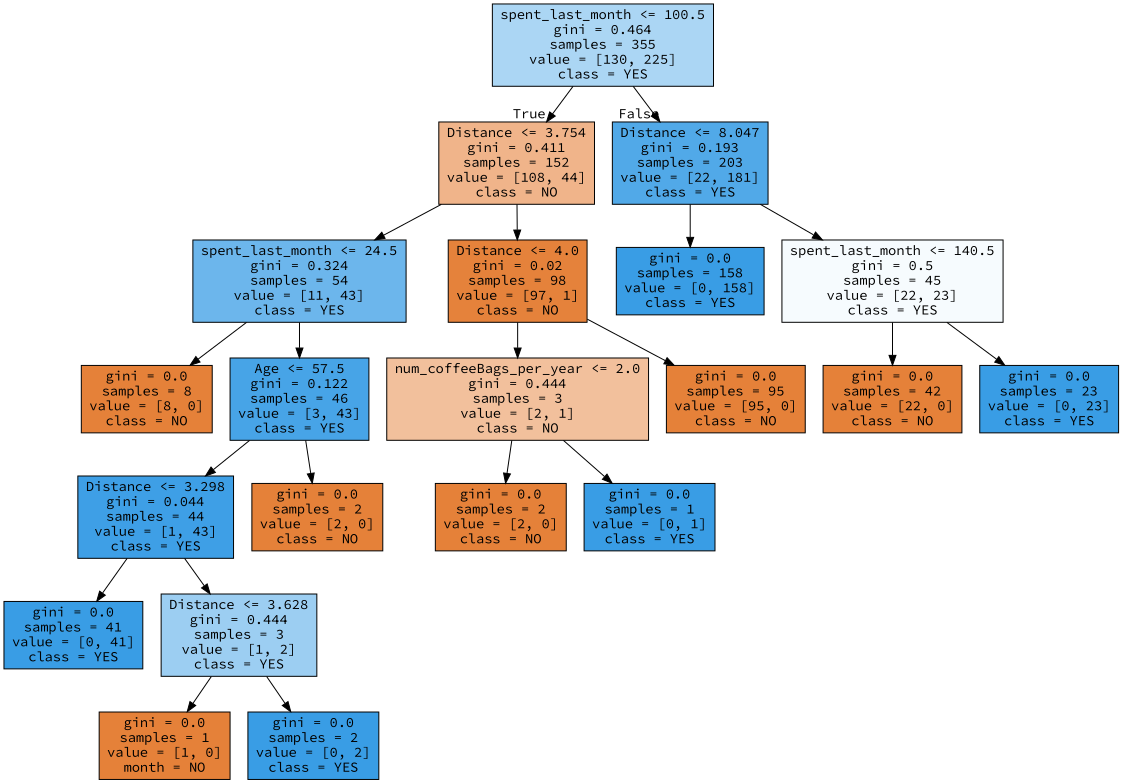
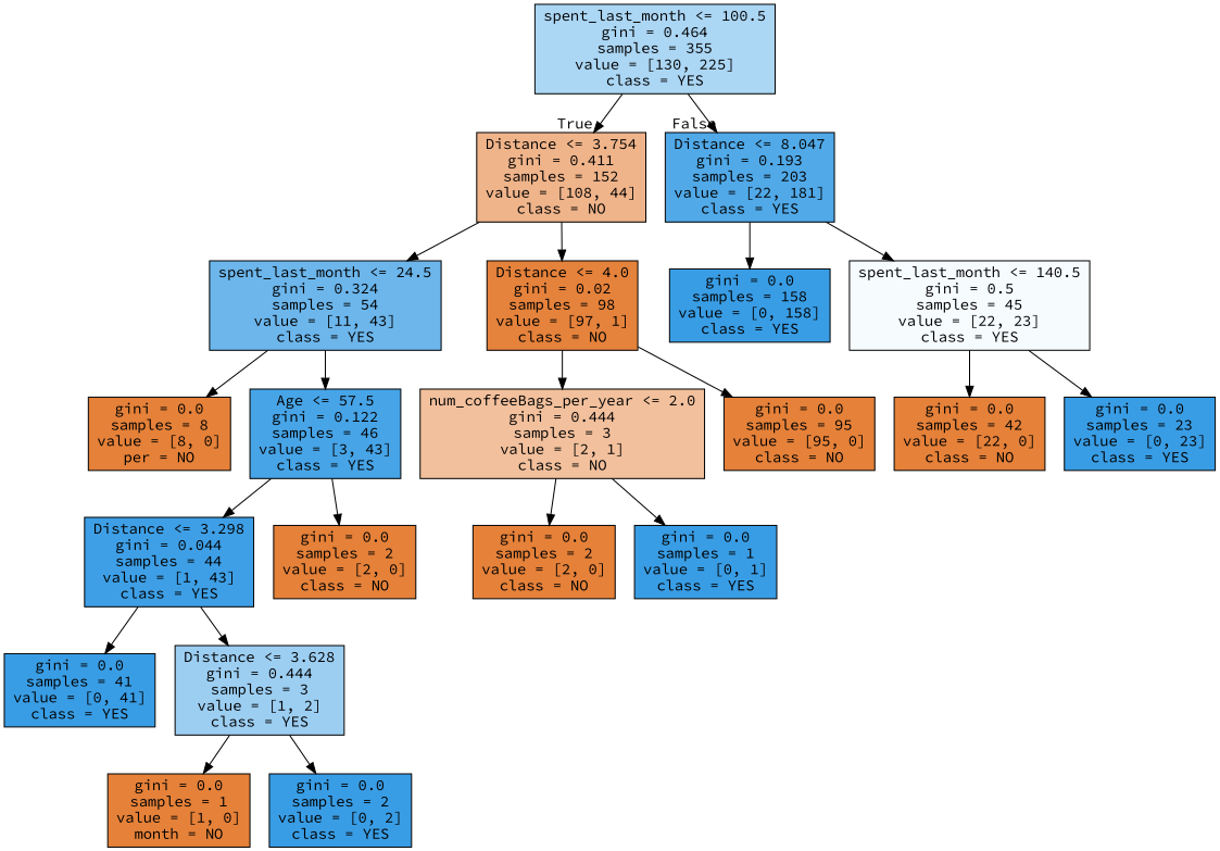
  digraph {
    fontname="Source Code Pro"
    node [color=black fillcolor="#e58139" fontname="Source Code Pro" shape=box style=filled]
    edge [fontname="Source Code Pro"]
    n1 [fillcolor="#abd6f4" label="spent_last_month <= 100.5\ngini = 0.464\nsamples = 355\nvalue = [130, 225]\nclass = YES"]
    n2 [fillcolor="#f0b48a" label="Distance <= 3.754\ngini = 0.411\nsamples = 152\nvalue = [108, 44]\nclass = NO"]
    n3 [fillcolor="#51a9e8" label="Distance <= 8.047\ngini = 0.193\nsamples = 203\nvalue = [22, 181]\nclass = YES"]
    n4 [fillcolor="#6cb6ec" label="spent_last_month <= 24.5\ngini = 0.324\nsamples = 54\nvalue = [11, 43]\nclass = YES"]
    n5 [fillcolor="#e5823b" label="Distance <= 4.0\ngini = 0.02\nsamples = 98\nvalue = [97, 1]\nclass = NO"]
    n6 [fillcolor="#399de5" label="gini = 0.0\nsamples = 158\nvalue = [0, 158]\nclass = YES"]
    n7 [fillcolor="#f6fbfe" label="spent_last_month <= 140.5\ngini = 0.5\nsamples = 45\nvalue = [22, 23]\nclass = YES"]
-   n8 [label="gini = 0.0\nsamples = 8\nvalue = [8, 0]\nclass = NO"]
+   n8 [label="gini = 0.0\nsamples = 8\nvalue = [8, 0]\nper = NO"]
    n9 [fillcolor="#47a4e7" label="Age <= 57.5\ngini = 0.122\nsamples = 46\nvalue = [3, 43]\nclass = YES"]
    n10 [fillcolor="#f2c09c" label="num_coffeeBags_per_year <= 2.0\ngini = 0.444\nsamples = 3\nvalue = [2, 1]\nclass = NO"]
    n11 [label="gini = 0.0\nsamples = 95\nvalue = [95, 0]\nclass = NO"]
    n12 [fillcolor="#3e9fe6" label="Distance <= 3.298\ngini = 0.044\nsamples = 44\nvalue = [1, 43]\nclass = YES"]
    n13 [label="gini = 0.0\nsamples = 2\nvalue = [2, 0]\nclass = NO"]
    n14 [fillcolor="#399de5" label="gini = 0.0\nsamples = 41\nvalue = [0, 41]\nclass = YES"]
    n15 [fillcolor="#9ccef2" label="Distance <= 3.628\ngini = 0.444\nsamples = 3\nvalue = [1, 2]\nclass = YES"]
    n16 [label="gini = 0.0\nsamples = 1\nvalue = [1, 0]\nmonth = NO"]
    n17 [fillcolor="#399de5" label="gini = 0.0\nsamples = 2\nvalue = [0, 2]\nclass = YES"]
    n18 [label="gini = 0.0\nsamples = 2\nvalue = [2, 0]\nclass = NO"]
    n19 [fillcolor="#399de5" label="gini = 0.0\nsamples = 1\nvalue = [0, 1]\nclass = YES"]
    n20 [label="gini = 0.0\nsamples = 42\nvalue = [22, 0]\nclass = NO"]
    n21 [fillcolor="#399de5" label="gini = 0.0\nsamples = 23\nvalue = [0, 23]\nclass = YES"]
    n1 -> n2 [headlabel=True labelangle=45 labeldistance=2.5]
    n1 -> n3 [headlabel=False labelangle=-45 labeldistance=2.5]
    n2 -> n4
    n2 -> n5
    n3 -> n6
    n3 -> n7
    n4 -> n8
    n4 -> n9
    n5 -> n10
    n5 -> n11
    n7 -> n20
    n7 -> n21
    n9 -> n12
    n9 -> n13
    n10 -> n18
    n10 -> n19
    n12 -> n14
    n12 -> n15
    n15 -> n16
    n15 -> n17
  }
